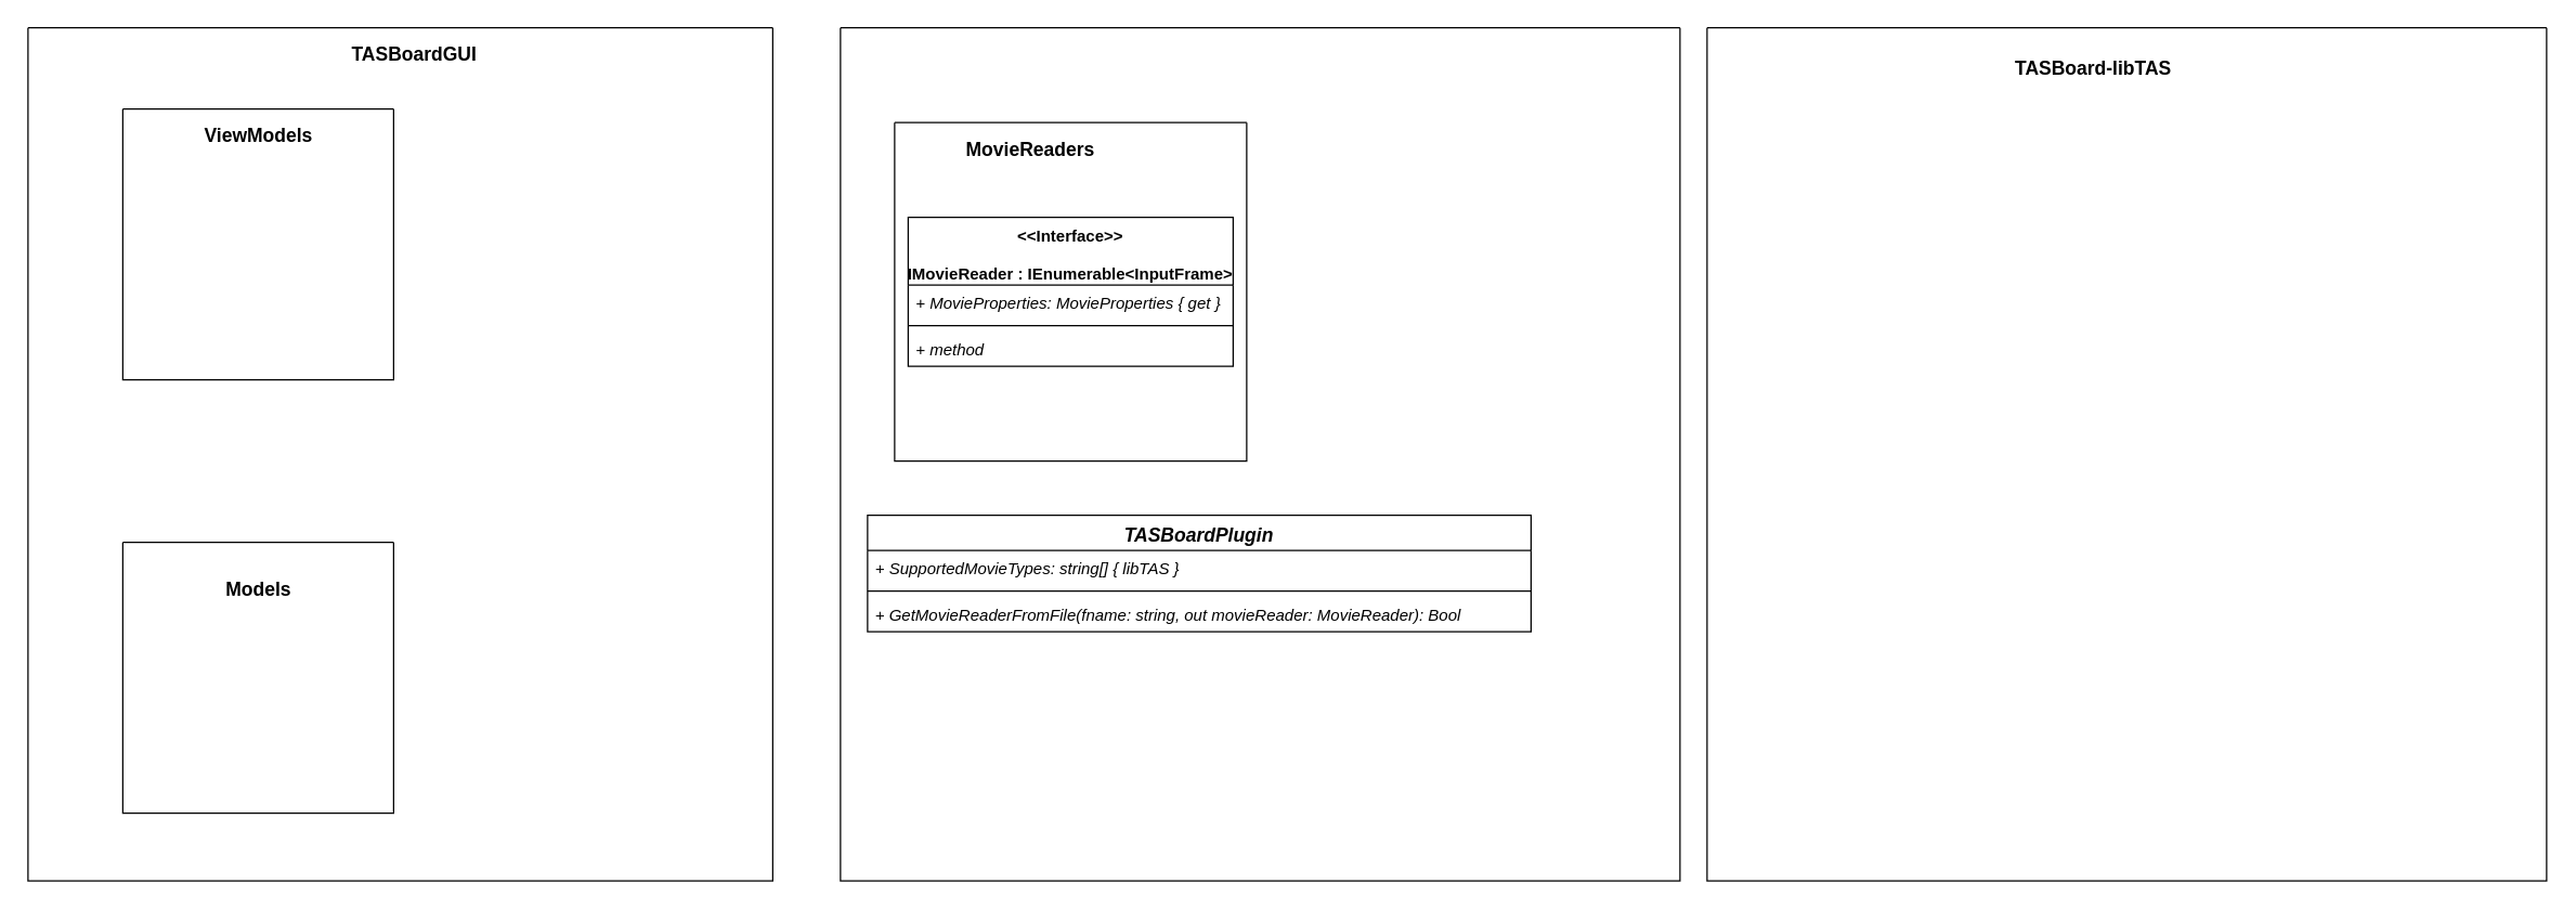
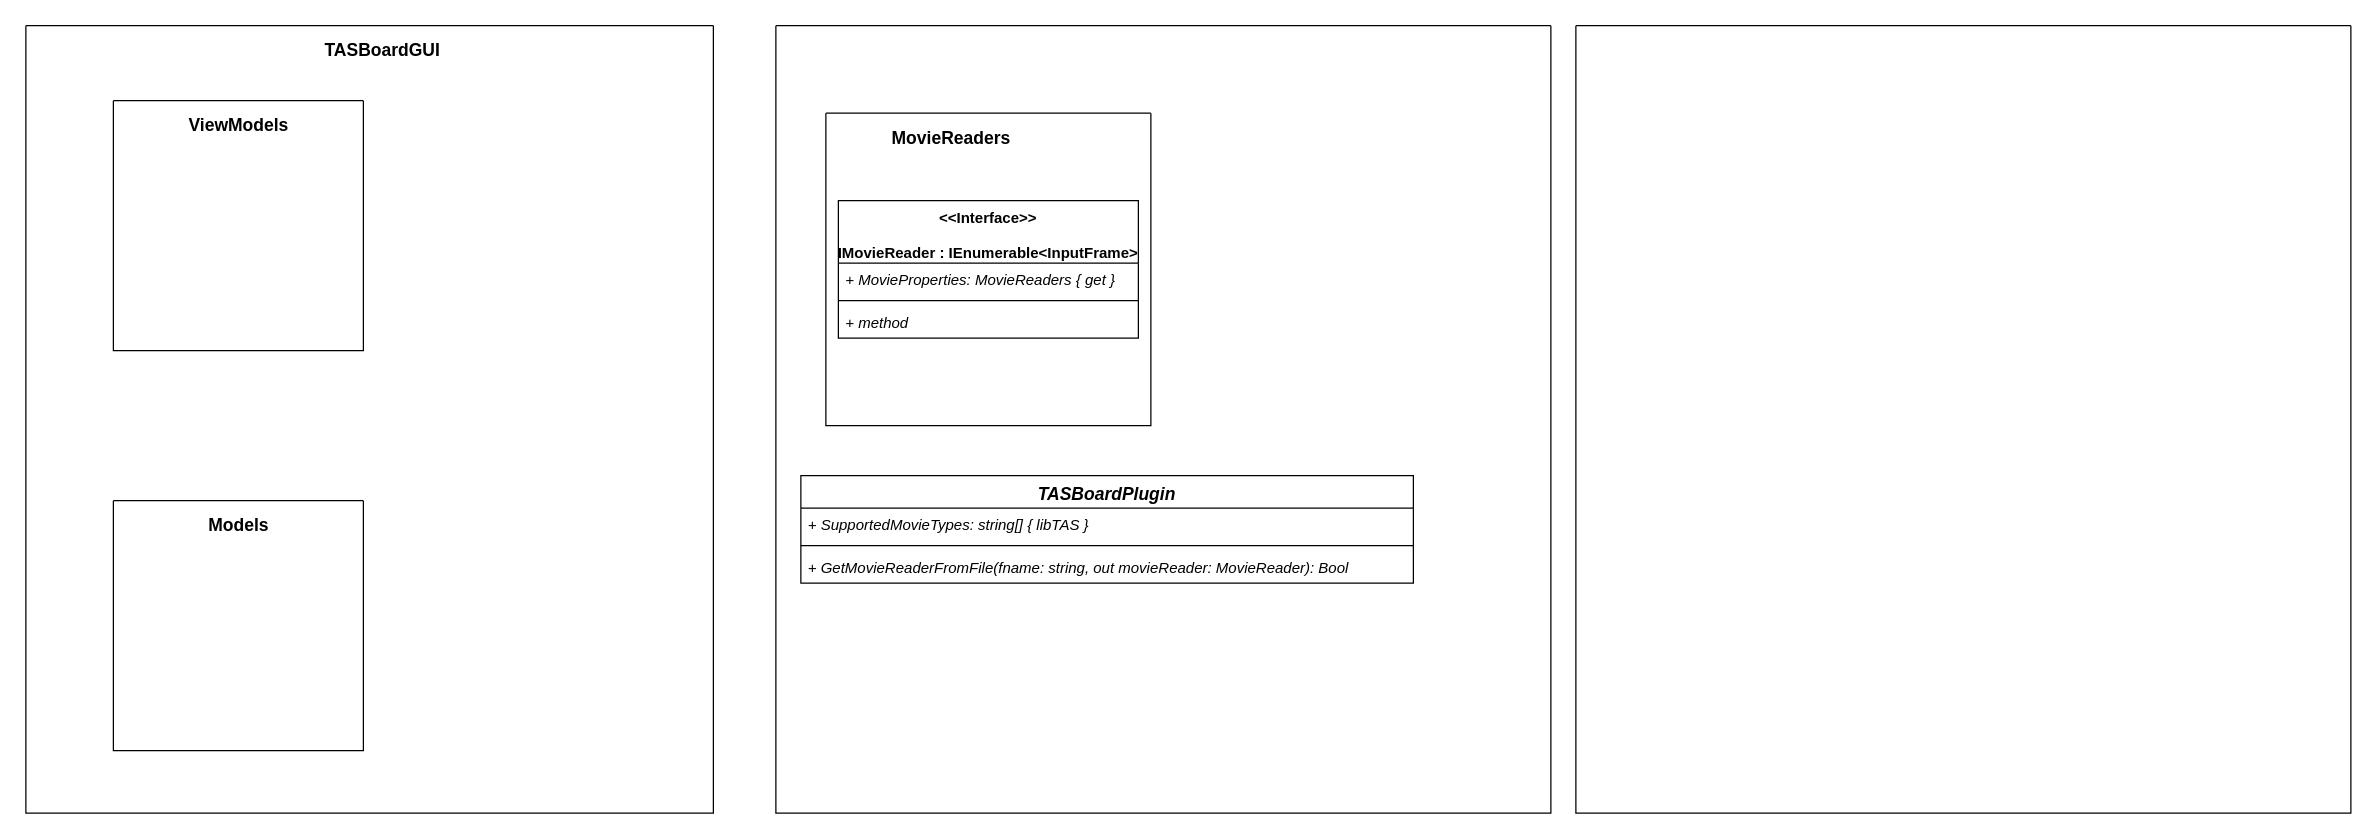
  <mxCell id="0" />
  <mxCell id="1" parent="0" />
  <mxCell id="2" value="" style="swimlane;startSize=0;" vertex="1" parent="1"><mxGeometry x="20" y="20" width="550" height="630" as="geometry" /></mxCell>
  <mxCell id="3" value="TASBoardGUI" style="text;html=1;align=center;verticalAlign=middle;resizable=0;points=[];autosize=1;strokeColor=none;fillColor=none;fontSize=14;fontStyle=1" vertex="1" parent="2"><mxGeometry x="230" y="10" width="110" height="20" as="geometry" /></mxCell>
  <mxCell id="4" value="" style="swimlane;startSize=0;fontSize=14;" vertex="1" parent="2"><mxGeometry x="70" y="60" width="200" height="200" as="geometry" /></mxCell>
  <mxCell id="5" value="ViewModels" style="text;html=1;align=center;verticalAlign=middle;resizable=0;points=[];autosize=1;strokeColor=none;fillColor=none;fontSize=14;fontStyle=1" vertex="1" parent="4"><mxGeometry x="50" y="10" width="100" height="20" as="geometry" /></mxCell>
  <mxCell id="6" value="" style="swimlane;startSize=0;fontSize=14;" vertex="1" parent="2"><mxGeometry x="70" y="380" width="200" height="200" as="geometry" /></mxCell>
- <mxCell id="7" value="Models" style="text;html=1;align=center;verticalAlign=middle;resizable=0;points=[];autosize=1;strokeColor=none;fillColor=none;fontSize=14;fontStyle=1" vertex="1" parent="6"><mxGeometry x="65" y="25" width="70" height="20" as="geometry" /></mxCell>
+ <mxCell id="7" value="Models" style="text;html=1;align=center;verticalAlign=middle;resizable=0;points=[];autosize=1;strokeColor=none;fillColor=none;fontSize=14;fontStyle=1" vertex="1" parent="6"><mxGeometry x="65" y="10" width="70" height="20" as="geometry" /></mxCell>
  <mxCell id="8" value="" style="swimlane;startSize=0;fontSize=14;" vertex="1" parent="1"><mxGeometry x="620" y="20" width="620" height="630" as="geometry" /></mxCell>
  <mxCell id="9" value="" style="swimlane;startSize=0;fontSize=14;" vertex="1" parent="8"><mxGeometry x="40" y="70" width="260" height="250" as="geometry" /></mxCell>
  <mxCell id="10" value="&lt;b&gt;MovieReaders&lt;/b&gt;" style="text;html=1;align=center;verticalAlign=middle;resizable=0;points=[];autosize=1;strokeColor=none;fillColor=none;fontSize=14;" vertex="1" parent="9"><mxGeometry x="40" y="10" width="120" height="20" as="geometry" /></mxCell>
  <mxCell id="11" value="&lt;&lt;Interface&gt;&gt;&#10;&#10;IMovieReader : IEnumerable&lt;InputFrame&gt;" style="swimlane;fontStyle=1;align=center;verticalAlign=top;childLayout=stackLayout;horizontal=1;startSize=50;horizontalStack=0;resizeParent=1;resizeParentMax=0;resizeLast=0;collapsible=1;marginBottom=0;" vertex="1" parent="9"><mxGeometry x="10" y="70" width="240" height="110" as="geometry" /></mxCell>
- <mxCell id="12" value="+ MovieProperties: MovieProperties { get }" style="text;strokeColor=none;fillColor=none;align=left;verticalAlign=top;spacingLeft=4;spacingRight=4;overflow=hidden;rotatable=0;points=[[0,0.5],[1,0.5]];portConstraint=eastwest;fontStyle=2" vertex="1" parent="11"><mxGeometry y="50" width="240" height="26" as="geometry" /></mxCell>
+ <mxCell id="12" value="+ MovieProperties: MovieReaders { get }" style="text;strokeColor=none;fillColor=none;align=left;verticalAlign=top;spacingLeft=4;spacingRight=4;overflow=hidden;rotatable=0;points=[[0,0.5],[1,0.5]];portConstraint=eastwest;fontStyle=2" vertex="1" parent="11"><mxGeometry y="50" width="240" height="26" as="geometry" /></mxCell>
  <mxCell id="13" value="" style="line;strokeWidth=1;fillColor=none;align=left;verticalAlign=middle;spacingTop=-1;spacingLeft=3;spacingRight=3;rotatable=0;labelPosition=right;points=[];portConstraint=eastwest;" vertex="1" parent="11"><mxGeometry y="76" width="240" height="8" as="geometry" /></mxCell>
  <mxCell id="14" value="+ method" style="text;strokeColor=none;fillColor=none;align=left;verticalAlign=top;spacingLeft=4;spacingRight=4;overflow=hidden;rotatable=0;points=[[0,0.5],[1,0.5]];portConstraint=eastwest;fontStyle=2" vertex="1" parent="11"><mxGeometry y="84" width="240" height="26" as="geometry" /></mxCell>
  <mxCell id="15" value="TASBoardPlugin" style="swimlane;fontStyle=3;align=center;verticalAlign=top;childLayout=stackLayout;horizontal=1;startSize=26;horizontalStack=0;resizeParent=1;resizeParentMax=0;resizeLast=0;collapsible=1;marginBottom=0;fontSize=14;" vertex="1" parent="8"><mxGeometry x="20" y="360" width="490" height="86" as="geometry" /></mxCell>
  <mxCell id="16" value="+ SupportedMovieTypes: string[] { libTAS }" style="text;strokeColor=none;fillColor=none;align=left;verticalAlign=top;spacingLeft=4;spacingRight=4;overflow=hidden;rotatable=0;points=[[0,0.5],[1,0.5]];portConstraint=eastwest;fontStyle=2" vertex="1" parent="15"><mxGeometry y="26" width="490" height="26" as="geometry" /></mxCell>
  <mxCell id="17" value="" style="line;strokeWidth=1;fillColor=none;align=left;verticalAlign=middle;spacingTop=-1;spacingLeft=3;spacingRight=3;rotatable=0;labelPosition=right;points=[];portConstraint=eastwest;" vertex="1" parent="15"><mxGeometry y="52" width="490" height="8" as="geometry" /></mxCell>
  <mxCell id="18" value="+ GetMovieReaderFromFile(fname: string, out movieReader: MovieReader): Bool" style="text;strokeColor=none;fillColor=none;align=left;verticalAlign=top;spacingLeft=4;spacingRight=4;overflow=hidden;rotatable=0;points=[[0,0.5],[1,0.5]];portConstraint=eastwest;fontStyle=2" vertex="1" parent="15"><mxGeometry y="60" width="490" height="26" as="geometry" /></mxCell>
  <mxCell id="19" value="" style="swimlane;startSize=0;fontSize=14;" vertex="1" parent="1"><mxGeometry x="1260" y="20" width="620" height="630" as="geometry" /></mxCell>
- <mxCell id="20" value="TASBoard-libTAS" style="text;html=1;align=center;verticalAlign=middle;resizable=0;points=[];autosize=1;strokeColor=none;fillColor=none;fontSize=14;fontStyle=1" vertex="1" parent="19"><mxGeometry x="220" y="20" width="130" height="20" as="geometry" /></mxCell>
